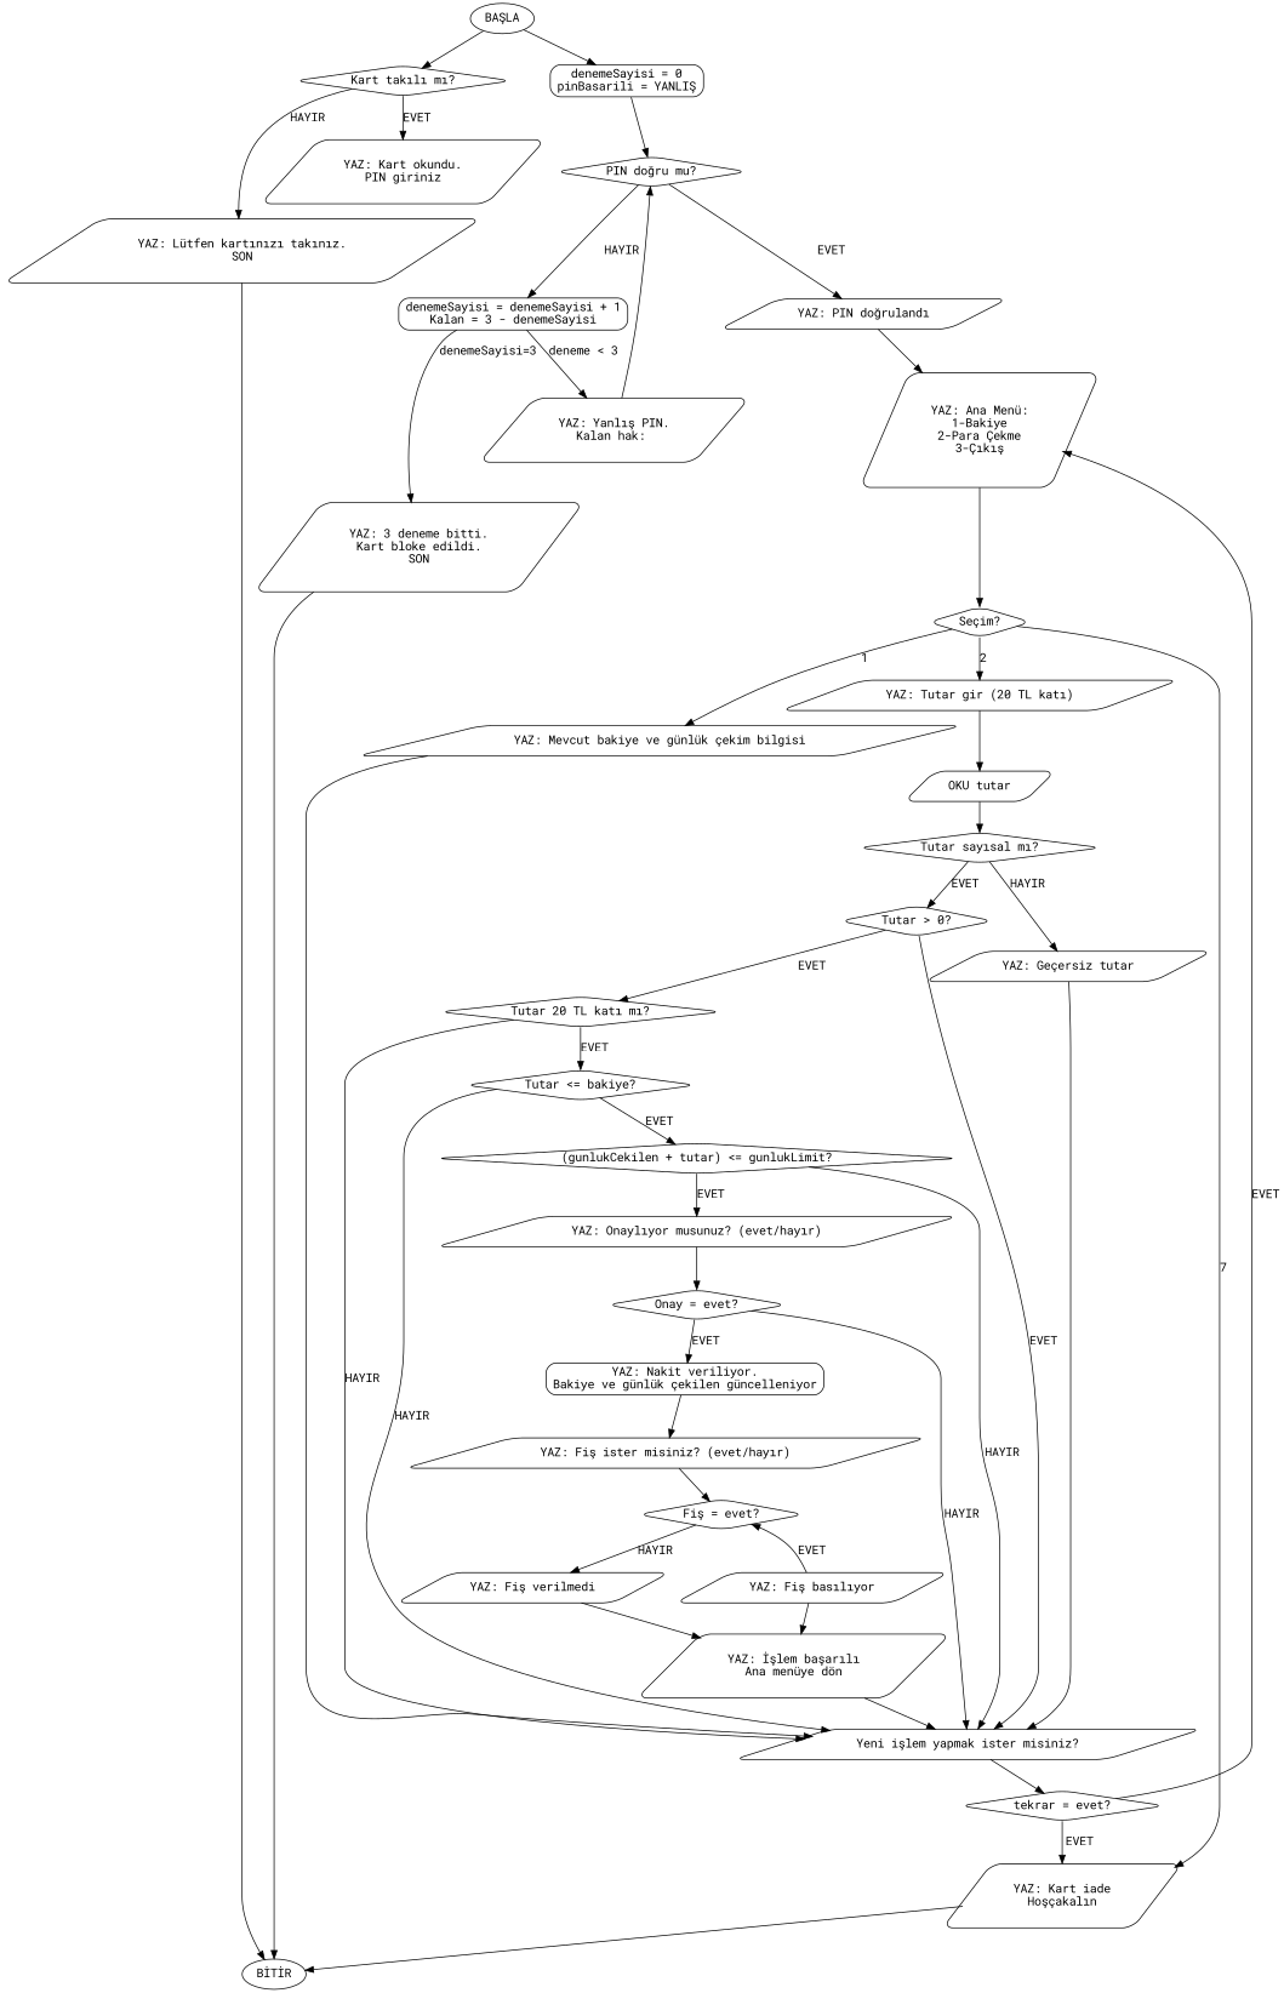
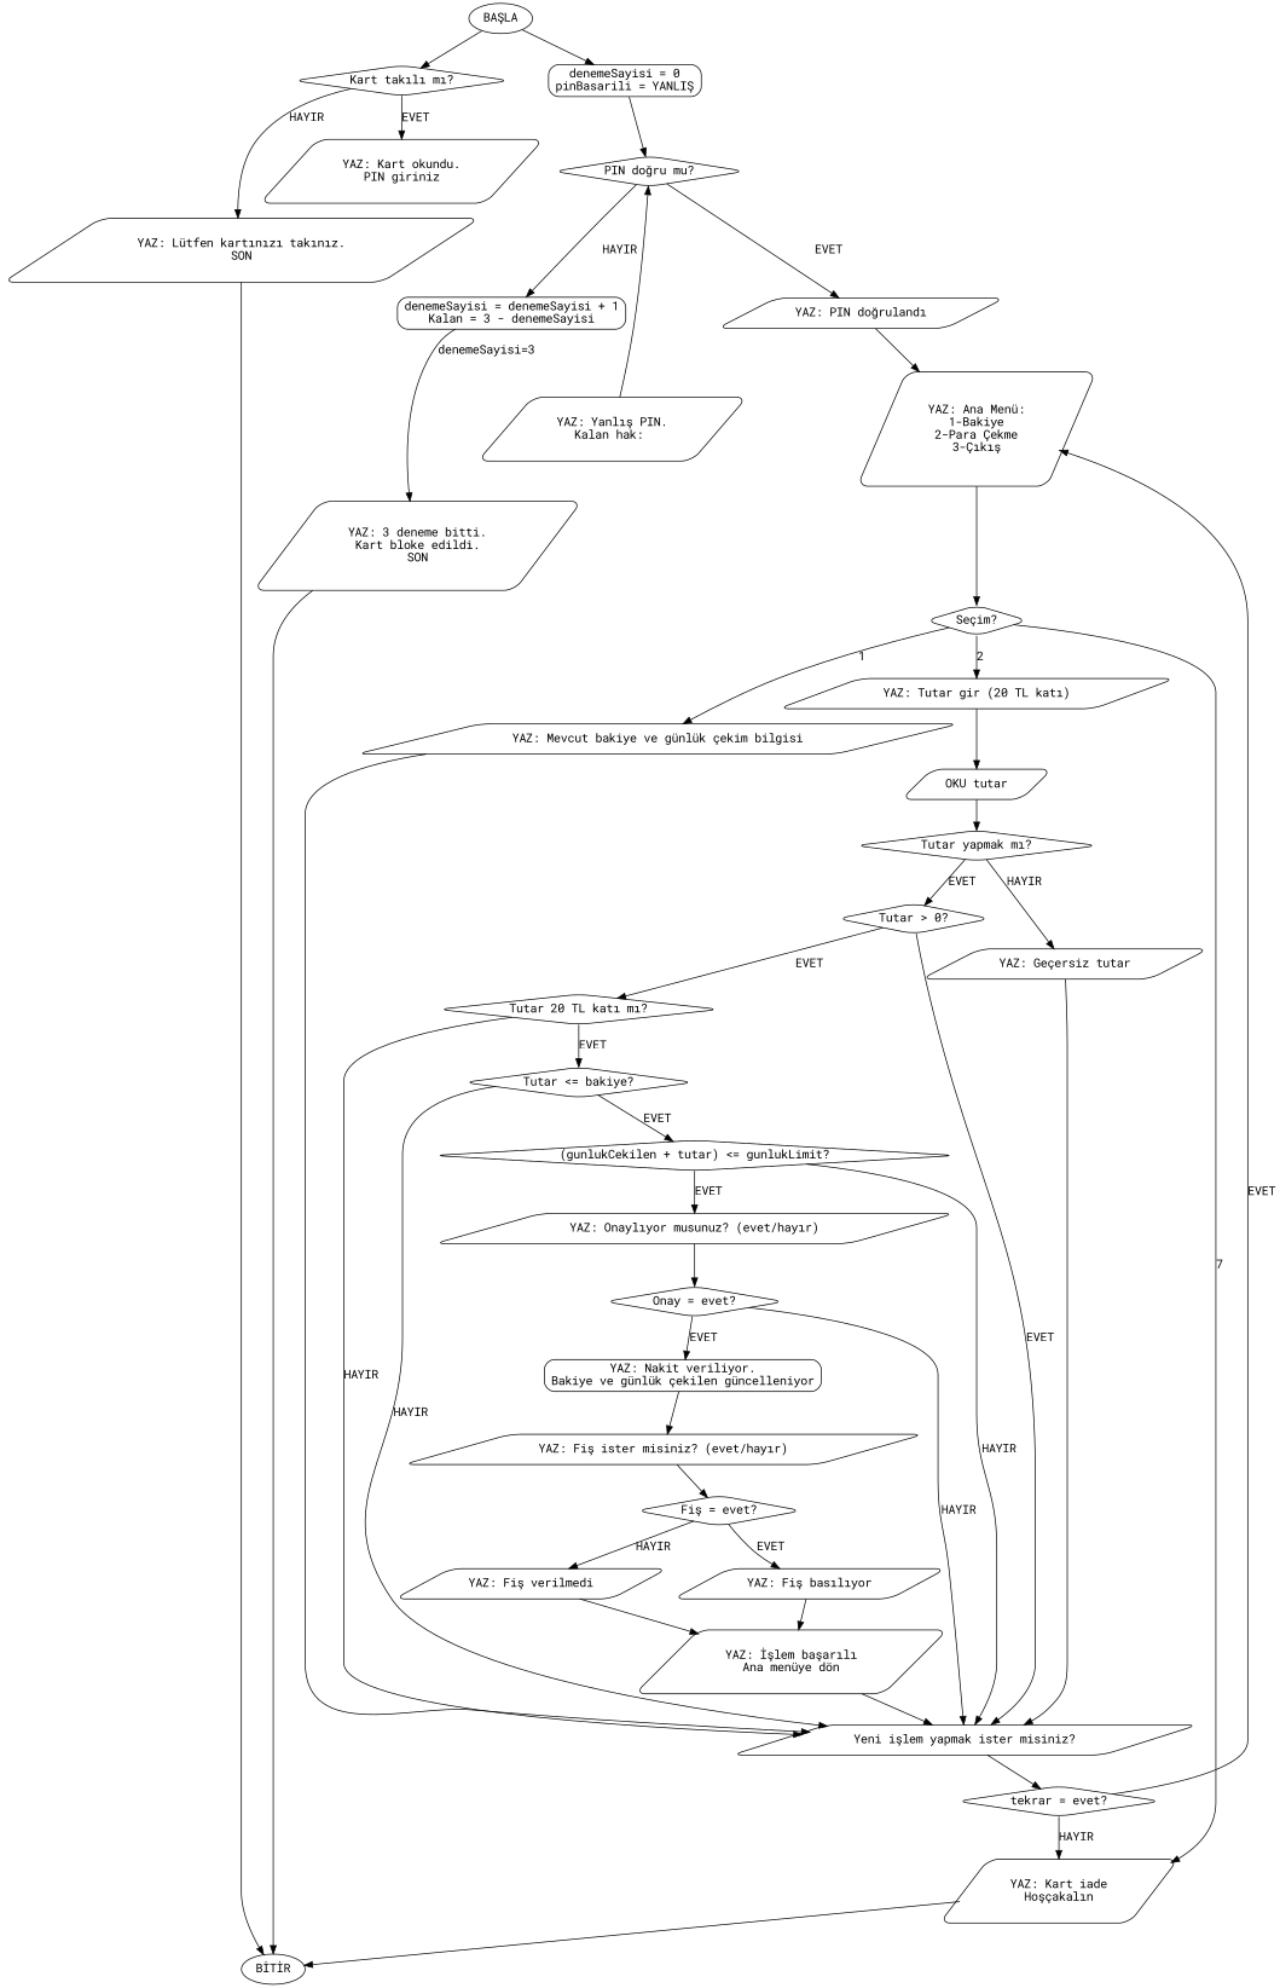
  digraph {
    fontname="Roboto Mono"
    rankdir=TB
    node [fontname="Roboto Mono" shape=parallelogram style=rounded]
    edge [fontname="Roboto Mono"]
    n1 [label="BAŞLA" shape=oval]
    n2 [label="Kart takılı mı?" shape=diamond]
    n3 [label="denemeSayisi = 0\npinBasarili = YANLIŞ" shape=box]
    n4 [label="YAZ: Lütfen kartınızı takınız.\nSON"]
    n5 [label="YAZ: Kart okundu.\nPIN giriniz"]
    n6 [label="BİTİR" shape=oval]
    n7 [label="PIN doğru mu?" shape=diamond]
    n8 [label="YAZ: PIN doğrulandı"]
    n9 [label="denemeSayisi = denemeSayisi + 1\nKalan = 3 - denemeSayisi" shape=box]
    n10 [label="YAZ: Ana Menü:\n1-Bakiye\n2-Para Çekme\n3-Çıkış"]
    n11 [label="YAZ: Yanlış PIN.\nKalan hak: "]
    n12 [label="YAZ: 3 deneme bitti.\nKart bloke edildi.\nSON"]
    n13 [label="Seçim?" shape=diamond]
    n14 [label="YAZ: Mevcut bakiye ve günlük çekim bilgisi"]
    n15 [label="YAZ: Tutar gir (20 TL katı)"]
    n16 [label="YAZ: Kart iade\nHoşçakalın"]
    n17 [label="Yeni işlem yapmak ister misiniz?"]
    n18 [label="OKU tutar"]
    n19 [label="tekrar = evet?" shape=diamond]
-   n20 [label="Tutar sayısal mı?" shape=diamond]
+   n20 [label="Tutar yapmak mı?" shape=diamond]
    n21 [label="YAZ: Geçersiz tutar"]
    n22 [label="Tutar > 0?" shape=diamond]
    n23 [label="Tutar 20 TL katı mı?" shape=diamond]
    n24 [label="Tutar <= bakiye?" shape=diamond]
    n25 [label="(gunlukCekilen + tutar) <= gunlukLimit?" shape=diamond]
    n26 [label="YAZ: Onaylıyor musunuz? (evet/hayır)"]
    n27 [label="Onay = evet?" shape=diamond]
    n28 [label="YAZ: Nakit veriliyor.\nBakiye ve günlük çekilen güncelleniyor" shape=box]
    n29 [label="YAZ: Fiş ister misiniz? (evet/hayır)"]
    n30 [label="Fiş = evet?" shape=diamond]
    n31 [label="YAZ: Fiş basılıyor"]
    n32 [label="YAZ: Fiş verilmedi"]
    n33 [label="YAZ: İşlem başarılı\nAna menüye dön"]
    n1 -> n2
    n1 -> n3
    n2 -> n4 [label=HAYIR]
    n2 -> n5 [label=EVET]
    n3 -> n7
    n4 -> n6
    n7 -> n8 [label=EVET]
    n7 -> n9 [label=HAYIR]
    n8 -> n10
-   n9 -> n11 [label="deneme < 3"]
    n9 -> n12 [label="denemeSayisi=3"]
    n10 -> n13
    n11 -> n7
    n12 -> n6
    n13 -> n14 [label=1]
    n13 -> n15 [label=2]
    n13 -> n16 [label=7]
    n14 -> n17
    n15 -> n18
    n16 -> n6
    n17 -> n19
    n18 -> n20
    n19 -> n10 [label=EVET]
-   n19 -> n16 [label=EVET]
+   n19 -> n16 [label=HAYIR]
    n20 -> n21 [label=HAYIR]
    n20 -> n22 [label=EVET]
    n21 -> n17
    n22 -> n17 [label=EVET]
    n22 -> n23 [label=EVET]
    n23 -> n17 [label=HAYIR]
    n23 -> n24 [label=EVET]
    n24 -> n17 [label=HAYIR]
    n24 -> n25 [label=EVET]
    n25 -> n17 [label=HAYIR]
    n25 -> n26 [label=EVET]
    n26 -> n27
    n27 -> n17 [label=HAYIR]
    n27 -> n28 [label=EVET]
    n28 -> n29
    n29 -> n30
-   n31 -> n30 [label=EVET]
+   n30 -> n31 [label=EVET]
    n30 -> n32 [label=HAYIR]
    n31 -> n33
    n32 -> n33
    n33 -> n17
  }
